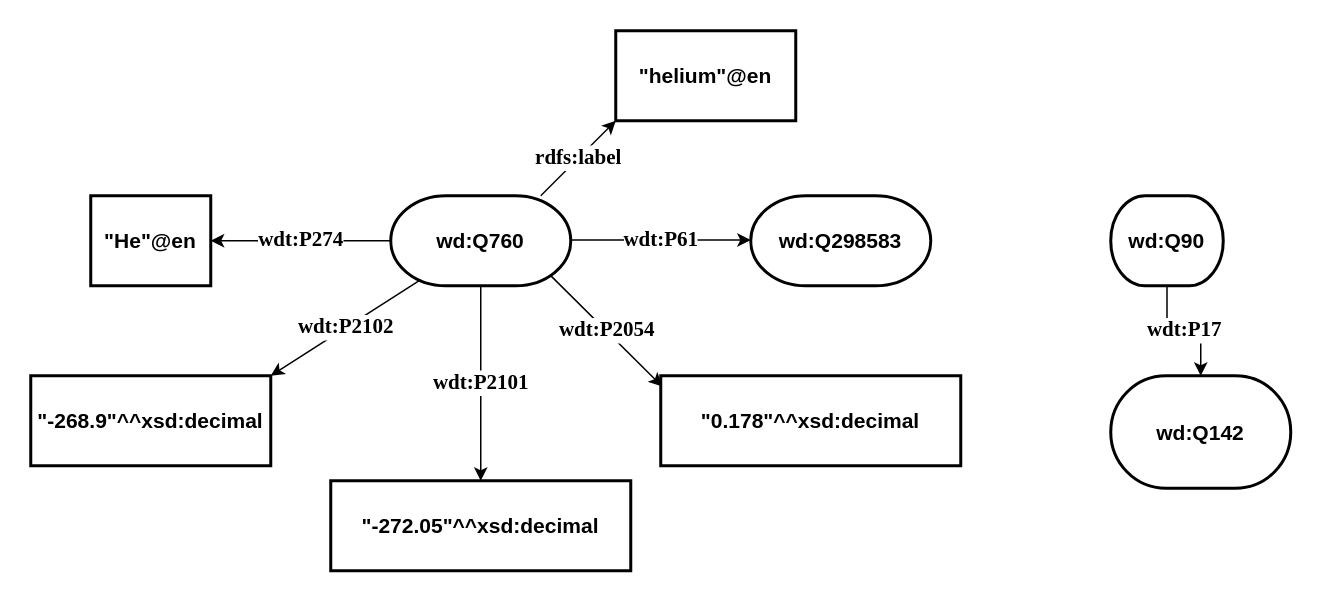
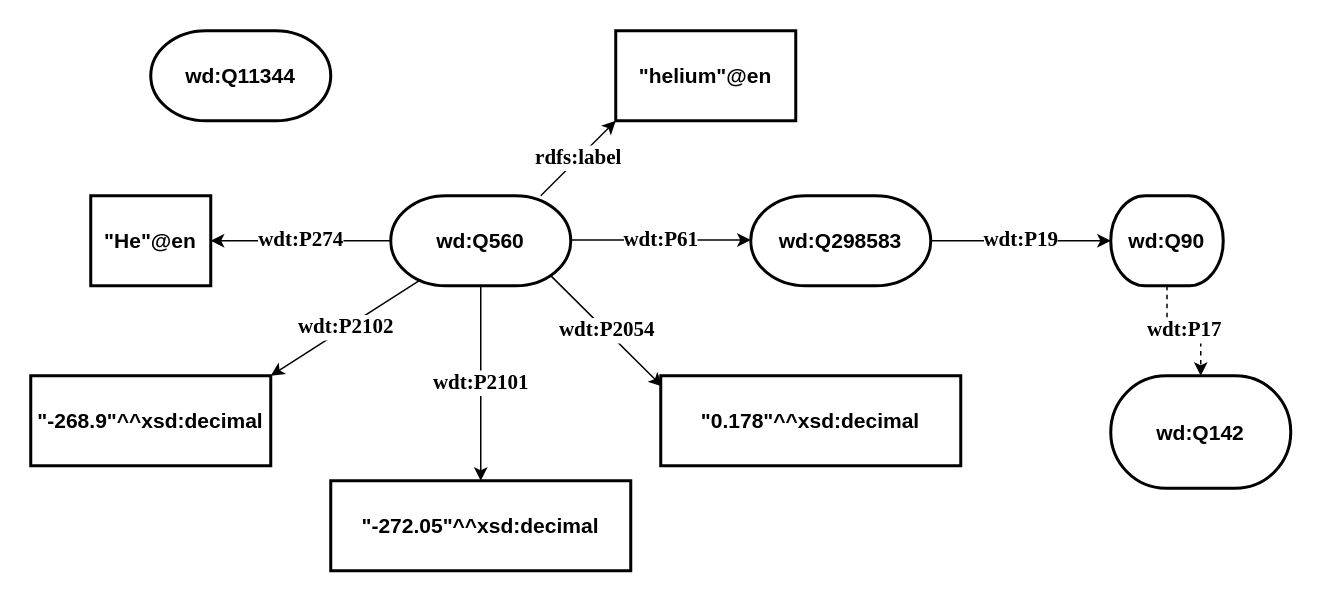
  <mxCell id="0" />
  <mxCell id="1" parent="0" />
  <mxCell id="2" value="&lt;b&gt;&lt;font face=&quot;Georgia&quot; style=&quot;font-size: 14px;&quot;&gt;wdt:P2101&lt;/font&gt;&lt;/b&gt;" style="edgeStyle=orthogonalEdgeStyle;rounded=0;orthogonalLoop=1;jettySize=auto;html=1;fontSize=12;" parent="1" source="4" target="9" edge="1"><mxGeometry relative="1" as="geometry" /></mxCell>
  <mxCell id="3" value="&lt;b&gt;&lt;font face=&quot;Georgia&quot; style=&quot;font-size: 14px;&quot;&gt;wdt:P61&lt;/font&gt;&lt;/b&gt;" style="edgeStyle=orthogonalEdgeStyle;rounded=0;orthogonalLoop=1;jettySize=auto;html=1;fontSize=12;" parent="1" edge="1"><mxGeometry relative="1" as="geometry"><mxPoint x="380" y="159.5" as="sourcePoint" /><mxPoint x="500" y="159.5" as="targetPoint" /></mxGeometry></mxCell>
- <mxCell id="4" value="&lt;b&gt;&lt;font style=&quot;font-size: 14px;&quot;&gt;wd:Q760&lt;/font&gt;&lt;/b&gt;" style="strokeWidth=2;html=1;shape=mxgraph.flowchart.terminator;whiteSpace=wrap;" parent="1" vertex="1"><mxGeometry x="260" y="130" width="120" height="60" as="geometry" /></mxCell>
+ <mxCell id="4" value="&lt;b&gt;&lt;font style=&quot;font-size: 14px;&quot;&gt;wd:Q560&lt;/font&gt;&lt;/b&gt;" style="strokeWidth=2;html=1;shape=mxgraph.flowchart.terminator;whiteSpace=wrap;" parent="1" vertex="1"><mxGeometry x="260" y="130" width="120" height="60" as="geometry" /></mxCell>
  <mxCell id="5" value="&lt;b&gt;&lt;font style=&quot;font-size: 14px;&quot;&gt;&quot;He&quot;@en&lt;/font&gt;&lt;/b&gt;" style="rounded=0;whiteSpace=wrap;html=1;strokeWidth=2;" parent="1" vertex="1"><mxGeometry x="60" y="130" width="80" height="60" as="geometry" /></mxCell>
+ <mxCell id="6" value="&lt;b&gt;&lt;font style=&quot;font-size: 14px;&quot;&gt;wd:Q11344&lt;/font&gt;&lt;/b&gt;" style="strokeWidth=2;html=1;shape=mxgraph.flowchart.terminator;whiteSpace=wrap;" parent="1" vertex="1"><mxGeometry x="100" y="20" width="120" height="60" as="geometry" /></mxCell>
  <mxCell id="7" value="&lt;b&gt;&lt;font style=&quot;font-size: 14px;&quot;&gt;&quot;-268.9&quot;^^xsd:decimal&lt;/font&gt;&lt;/b&gt;" style="rounded=0;whiteSpace=wrap;html=1;strokeWidth=2;" parent="1" vertex="1"><mxGeometry x="20" y="250" width="160" height="60" as="geometry" /></mxCell>
  <mxCell id="8" value="&lt;b style=&quot;border-color: var(--border-color);&quot;&gt;&lt;font style=&quot;border-color: var(--border-color); font-size: 14px;&quot;&gt;&quot;0.178&quot;^^xsd:decimal&lt;br style=&quot;border-color: var(--border-color);&quot;&gt;&lt;/font&gt;&lt;/b&gt;" style="rounded=0;whiteSpace=wrap;html=1;strokeWidth=2;" parent="1" vertex="1"><mxGeometry x="440" y="250" width="200" height="60" as="geometry" /></mxCell>
  <mxCell id="9" value="&lt;b style=&quot;border-color: var(--border-color);&quot;&gt;&lt;font style=&quot;border-color: var(--border-color); font-size: 14px;&quot;&gt;&quot;-272.05&quot;^^xsd:decimal&lt;/font&gt;&lt;/b&gt;&lt;b&gt;&lt;font style=&quot;font-size: 14px;&quot;&gt;&lt;br&gt;&lt;/font&gt;&lt;/b&gt;" style="rounded=0;whiteSpace=wrap;html=1;strokeWidth=2;" parent="1" vertex="1"><mxGeometry x="220" y="320" width="200" height="60" as="geometry" /></mxCell>
- <mxCell id="10" value="&lt;b&gt;&lt;font face=&quot;Georgia&quot; style=&quot;font-size: 14px;&quot;&gt;wdt:P17&lt;/font&gt;&lt;/b&gt;" style="edgeStyle=orthogonalEdgeStyle;rounded=0;orthogonalLoop=1;jettySize=auto;html=1;fontSize=12;" parent="1" source="11" target="14" edge="1"><mxGeometry relative="1" as="geometry" /></mxCell>
+ <mxCell id="10" value="&lt;b&gt;&lt;font face=&quot;Georgia&quot; style=&quot;font-size: 14px;&quot;&gt;wdt:P17&lt;/font&gt;&lt;/b&gt;" style="edgeStyle=orthogonalEdgeStyle;rounded=0;orthogonalLoop=1;jettySize=auto;html=1;fontSize=12;dashed=1;" parent="1" source="11" target="14" edge="1"><mxGeometry relative="1" as="geometry" /></mxCell>
  <mxCell id="11" value="&lt;b&gt;&lt;font style=&quot;font-size: 14px;&quot;&gt;wd:Q90&lt;/font&gt;&lt;/b&gt;" style="strokeWidth=2;html=1;shape=mxgraph.flowchart.terminator;whiteSpace=wrap;" parent="1" vertex="1"><mxGeometry x="740" y="130" width="75" height="60" as="geometry" /></mxCell>
+ <mxCell id="12" value="&lt;b&gt;&lt;font face=&quot;Georgia&quot; style=&quot;font-size: 14px;&quot;&gt;wdt:P19&lt;/font&gt;&lt;/b&gt;" style="edgeStyle=orthogonalEdgeStyle;rounded=0;orthogonalLoop=1;jettySize=auto;html=1;fontSize=12;" parent="1" source="13" target="11" edge="1"><mxGeometry relative="1" as="geometry" /></mxCell>
  <mxCell id="13" value="&lt;b&gt;&lt;font style=&quot;font-size: 14px;&quot;&gt;wd:Q298583&lt;/font&gt;&lt;/b&gt;" style="strokeWidth=2;html=1;shape=mxgraph.flowchart.terminator;whiteSpace=wrap;" parent="1" vertex="1"><mxGeometry x="500" y="130" width="120" height="60" as="geometry" /></mxCell>
  <mxCell id="14" value="&lt;font face=&quot;sans-serif&quot;&gt;&lt;span style=&quot;font-size: 14px; background-color: rgb(255, 255, 255);&quot;&gt;&lt;b&gt;wd:Q142&lt;/b&gt;&lt;/span&gt;&lt;/font&gt;" style="strokeWidth=2;html=1;shape=mxgraph.flowchart.terminator;whiteSpace=wrap;" parent="1" vertex="1"><mxGeometry x="740" y="250" width="120" height="75" as="geometry" /></mxCell>
  <mxCell id="15" value="&lt;b&gt;&lt;font face=&quot;Georgia&quot; style=&quot;font-size: 14px;&quot;&gt;wdt:P274&lt;/font&gt;&lt;/b&gt;" style="endArrow=classic;html=1;rounded=0;fontSize=12;exitX=0;exitY=0.5;exitDx=0;exitDy=0;entryX=1;entryY=0.5;entryDx=0;entryDy=0;" parent="1" source="4" target="5" edge="1"><mxGeometry width="50" height="50" relative="1" as="geometry"><mxPoint x="160" y="200" as="sourcePoint" /><mxPoint x="210" y="150" as="targetPoint" /></mxGeometry></mxCell>
  <mxCell id="16" value="&lt;b&gt;&lt;font face=&quot;Georgia&quot; style=&quot;font-size: 14px;&quot;&gt;wdt:P2102&lt;/font&gt;&lt;/b&gt;" style="endArrow=classic;html=1;rounded=0;fontSize=12;entryX=1;entryY=0;entryDx=0;entryDy=0;exitX=0.167;exitY=0.933;exitDx=0;exitDy=0;exitPerimeter=0;" parent="1" source="4" target="7" edge="1"><mxGeometry width="50" height="50" relative="1" as="geometry"><mxPoint x="270" y="190" as="sourcePoint" /><mxPoint x="210" y="170" as="targetPoint" /></mxGeometry></mxCell>
  <mxCell id="17" value="&lt;b&gt;&lt;font face=&quot;Georgia&quot; style=&quot;font-size: 14px;&quot;&gt;wdt:P2054&lt;/font&gt;&lt;/b&gt;" style="endArrow=classic;html=1;rounded=0;fontSize=12;exitX=0.89;exitY=0.89;exitDx=0;exitDy=0;entryX=0.005;entryY=0.12;entryDx=0;entryDy=0;entryPerimeter=0;exitPerimeter=0;" parent="1" source="4" target="8" edge="1"><mxGeometry width="50" height="50" relative="1" as="geometry"><mxPoint x="290" y="190" as="sourcePoint" /><mxPoint x="340" y="140" as="targetPoint" /></mxGeometry></mxCell>
  <mxCell id="18" value="&lt;b&gt;&lt;font style=&quot;font-size: 14px;&quot;&gt;&quot;helium&quot;@en&lt;/font&gt;&lt;/b&gt;" style="rounded=0;whiteSpace=wrap;html=1;strokeWidth=2;" parent="1" vertex="1"><mxGeometry x="410" y="20" width="120" height="60" as="geometry" /></mxCell>
  <mxCell id="19" value="&lt;b&gt;&lt;font face=&quot;Georgia&quot; style=&quot;font-size: 14px;&quot;&gt;rdfs:label&lt;/font&gt;&lt;/b&gt;" style="endArrow=classic;html=1;rounded=0;entryX=0;entryY=1;entryDx=0;entryDy=0;" parent="1" target="18" edge="1"><mxGeometry width="50" height="50" relative="1" as="geometry"><mxPoint x="360" y="130" as="sourcePoint" /><mxPoint x="420" y="90" as="targetPoint" /></mxGeometry></mxCell>
